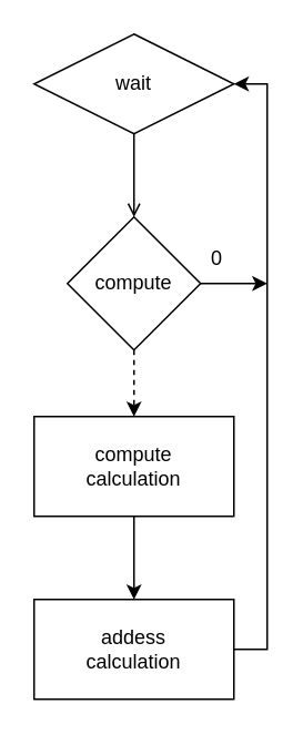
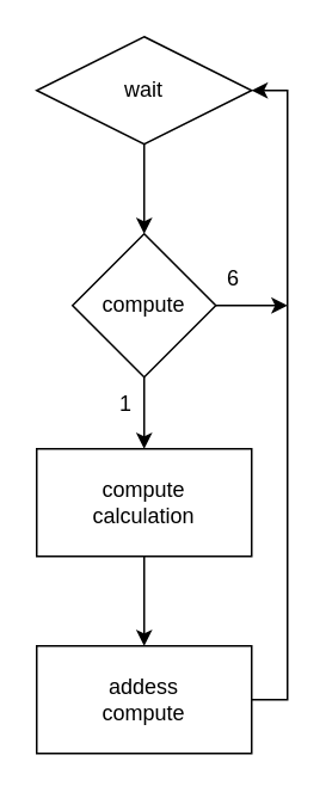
  <mxCell id="0" />
  <mxCell id="1" parent="0" />
- <mxCell id="2" value="" style="edgeStyle=orthogonalEdgeStyle;rounded=0;orthogonalLoop=1;jettySize=auto;html=1;endArrow=open;" edge="1" parent="1" source="3" target="6"><mxGeometry relative="1" as="geometry" /></mxCell>
+ <mxCell id="2" value="" style="edgeStyle=orthogonalEdgeStyle;rounded=0;orthogonalLoop=1;jettySize=auto;html=1;" edge="1" parent="1" source="3" target="6"><mxGeometry relative="1" as="geometry" /></mxCell>
  <mxCell id="3" value="wait" style="rhombus;whiteSpace=wrap;html=1;" vertex="1" parent="1"><mxGeometry x="20" y="20" width="120" height="60" as="geometry" /></mxCell>
- <mxCell id="4" value="" style="edgeStyle=orthogonalEdgeStyle;rounded=0;orthogonalLoop=1;jettySize=auto;html=1;dashed=1;" edge="1" parent="1" source="6" target="8"><mxGeometry relative="1" as="geometry" /></mxCell>
+ <mxCell id="4" value="" style="edgeStyle=orthogonalEdgeStyle;rounded=0;orthogonalLoop=1;jettySize=auto;html=1;" edge="1" parent="1" source="6" target="8"><mxGeometry relative="1" as="geometry" /></mxCell>
  <mxCell id="5" style="edgeStyle=orthogonalEdgeStyle;rounded=0;orthogonalLoop=1;jettySize=auto;html=1;" edge="1" parent="1" source="6"><mxGeometry relative="1" as="geometry"><mxPoint x="160" y="170" as="targetPoint" /></mxGeometry></mxCell>
  <mxCell id="6" value="compute" style="rhombus;whiteSpace=wrap;html=1;" vertex="1" parent="1"><mxGeometry x="40" y="130" width="80" height="80" as="geometry" /></mxCell>
  <mxCell id="7" value="" style="edgeStyle=orthogonalEdgeStyle;rounded=0;orthogonalLoop=1;jettySize=auto;html=1;" edge="1" parent="1" source="8" target="10"><mxGeometry relative="1" as="geometry" /></mxCell>
  <mxCell id="8" value="&lt;div&gt;compute&lt;/div&gt;&lt;div&gt;calculation&lt;br&gt;&lt;/div&gt;" style="rounded=0;whiteSpace=wrap;html=1;" vertex="1" parent="1"><mxGeometry x="20" y="250" width="120" height="60" as="geometry" /></mxCell>
  <mxCell id="9" style="edgeStyle=orthogonalEdgeStyle;rounded=0;orthogonalLoop=1;jettySize=auto;html=1;entryX=1;entryY=0.5;entryDx=0;entryDy=0;" edge="1" parent="1" source="10" target="3"><mxGeometry relative="1" as="geometry"><Array as="points"><mxPoint x="160" y="390" /><mxPoint x="160" y="50" /></Array></mxGeometry></mxCell>
- <mxCell id="10" value="&lt;div&gt;addess&lt;/div&gt;&lt;div&gt;calculation&lt;/div&gt;" style="rounded=0;whiteSpace=wrap;html=1;" vertex="1" parent="1"><mxGeometry x="20" y="360" width="120" height="60" as="geometry" /></mxCell>
- <mxCell id="12" value="0" style="text;html=1;strokeColor=none;fillColor=none;align=center;verticalAlign=middle;whiteSpace=wrap;rounded=0;" vertex="1" parent="1"><mxGeometry x="100" y="140" width="60" height="30" as="geometry" /></mxCell>
+ <mxCell id="10" value="&lt;div&gt;addess&lt;/div&gt;&lt;div&gt;compute&lt;/div&gt;" style="rounded=0;whiteSpace=wrap;html=1;" vertex="1" parent="1"><mxGeometry x="20" y="360" width="120" height="60" as="geometry" /></mxCell>
+ <mxCell id="11" value="1" style="text;html=1;strokeColor=none;fillColor=none;align=center;verticalAlign=middle;whiteSpace=wrap;rounded=0;" vertex="1" parent="1"><mxGeometry x="40" y="210" width="60" height="30" as="geometry" /></mxCell>
+ <mxCell id="12" value="6" style="text;html=1;strokeColor=none;fillColor=none;align=center;verticalAlign=middle;whiteSpace=wrap;rounded=0;" vertex="1" parent="1"><mxGeometry x="100" y="140" width="60" height="30" as="geometry" /></mxCell>
